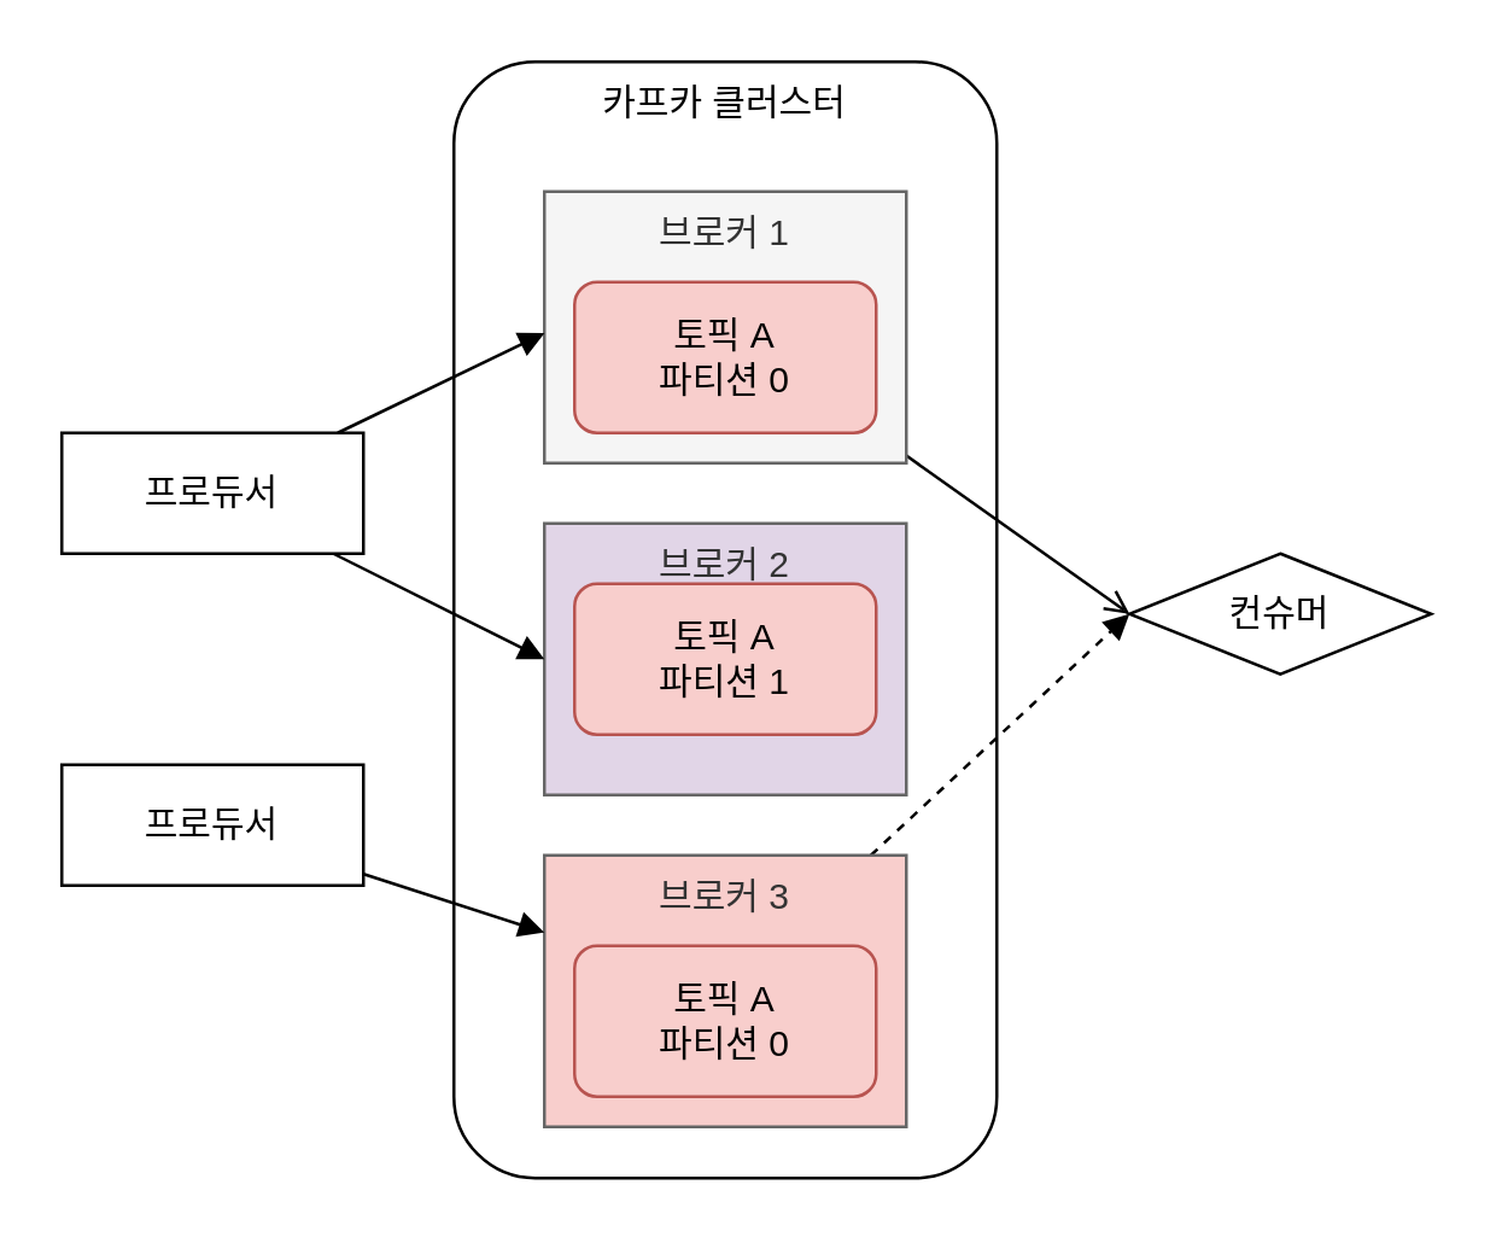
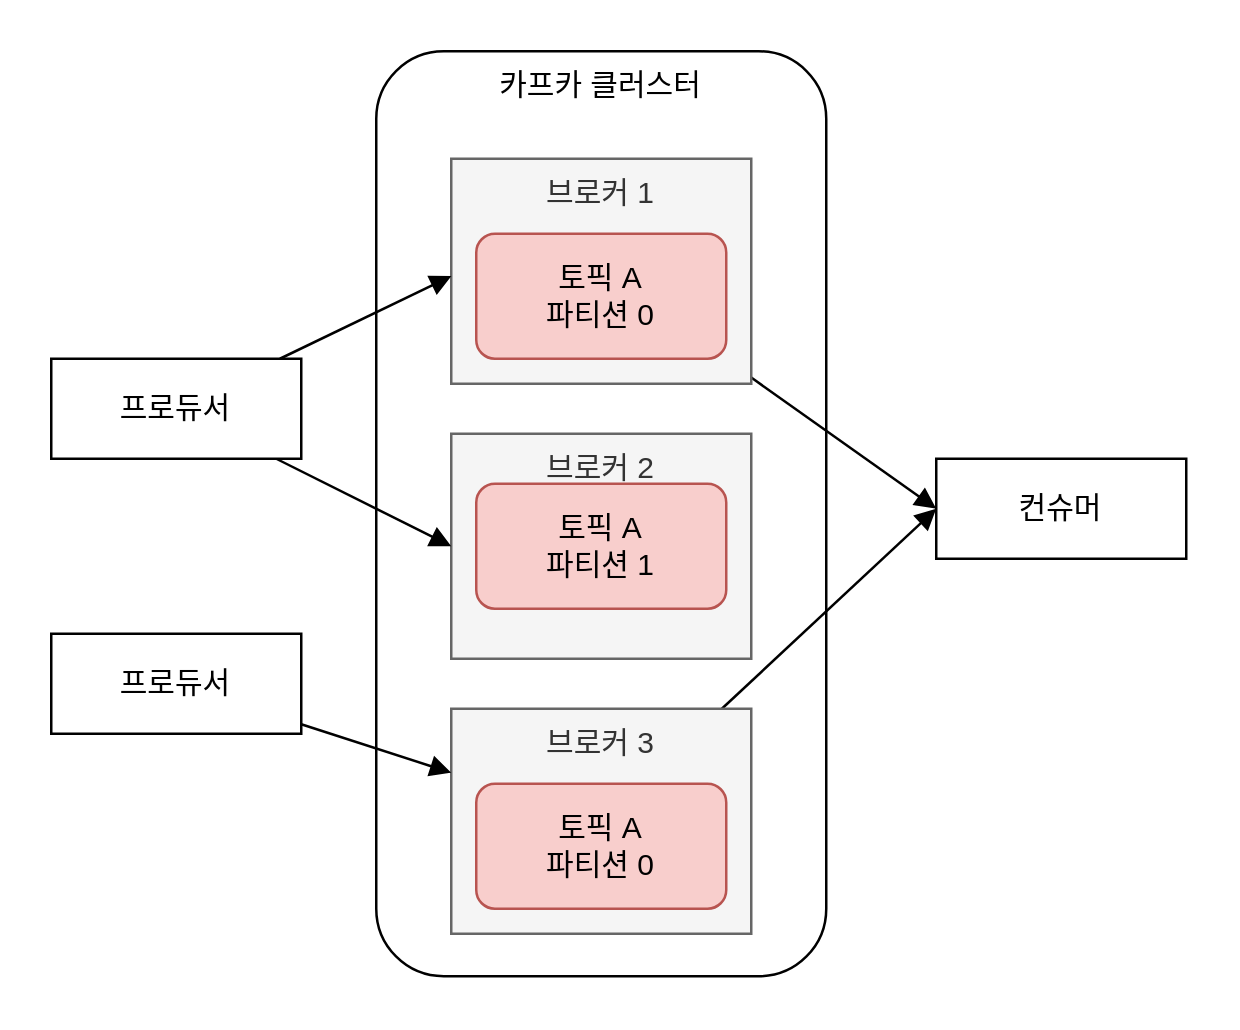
  <mxCell id="0" />
  <mxCell id="1" parent="0" />
  <mxCell id="2" value="카프카 클러스터" style="rounded=1;whiteSpace=wrap;html=1;align=center;verticalAlign=top;" vertex="1" parent="1"><mxGeometry x="150" y="20" width="180" height="370" as="geometry" /></mxCell>
- <mxCell id="3" style="rounded=0;orthogonalLoop=1;jettySize=auto;html=1;entryX=0;entryY=0.5;entryDx=0;entryDy=0;endArrow=open;endFill=1;" edge="1" parent="1" source="4" target="15"><mxGeometry relative="1" as="geometry" /></mxCell>
+ <mxCell id="3" style="rounded=0;orthogonalLoop=1;jettySize=auto;html=1;entryX=0;entryY=0.5;entryDx=0;entryDy=0;endArrow=block;endFill=1;" edge="1" parent="1" source="4" target="15"><mxGeometry relative="1" as="geometry" /></mxCell>
  <mxCell id="4" value="브로커 1" style="rounded=0;whiteSpace=wrap;html=1;verticalAlign=top;fillColor=#f5f5f5;fontColor=#333333;strokeColor=#666666;" vertex="1" parent="1"><mxGeometry x="180" y="63" width="120" height="90" as="geometry" /></mxCell>
  <mxCell id="5" value="토픽 A&lt;br&gt;파티션 0" style="rounded=1;whiteSpace=wrap;html=1;fillColor=#f8cecc;strokeColor=#b85450;" vertex="1" parent="1"><mxGeometry x="190" y="93" width="100" height="50" as="geometry" /></mxCell>
- <mxCell id="6" value="브로커 2" style="rounded=0;whiteSpace=wrap;html=1;verticalAlign=top;fillColor=#e1d5e7;fontColor=#333333;strokeColor=#666666;" vertex="1" parent="1"><mxGeometry x="180" y="173" width="120" height="90" as="geometry" /></mxCell>
+ <mxCell id="6" value="브로커 2" style="rounded=0;whiteSpace=wrap;html=1;verticalAlign=top;fillColor=#f5f5f5;fontColor=#333333;strokeColor=#666666;" vertex="1" parent="1"><mxGeometry x="180" y="173" width="120" height="90" as="geometry" /></mxCell>
  <mxCell id="7" value="토픽 A&lt;br&gt;파티션 1" style="rounded=1;whiteSpace=wrap;html=1;fillColor=#f8cecc;strokeColor=#b85450;" vertex="1" parent="1"><mxGeometry x="190" y="193" width="100" height="50" as="geometry" /></mxCell>
- <mxCell id="8" style="rounded=0;orthogonalLoop=1;jettySize=auto;html=1;entryX=0;entryY=0.5;entryDx=0;entryDy=0;endArrow=block;endFill=1;dashed=1;" edge="1" parent="1" source="9" target="15"><mxGeometry relative="1" as="geometry" /></mxCell>
- <mxCell id="9" value="브로커 3" style="rounded=0;whiteSpace=wrap;html=1;verticalAlign=top;fillColor=#f8cecc;fontColor=#333333;strokeColor=#666666;" vertex="1" parent="1"><mxGeometry x="180" y="283" width="120" height="90" as="geometry" /></mxCell>
+ <mxCell id="8" style="rounded=0;orthogonalLoop=1;jettySize=auto;html=1;entryX=0;entryY=0.5;entryDx=0;entryDy=0;endArrow=block;endFill=1;" edge="1" parent="1" source="9" target="15"><mxGeometry relative="1" as="geometry" /></mxCell>
+ <mxCell id="9" value="브로커 3" style="rounded=0;whiteSpace=wrap;html=1;verticalAlign=top;fillColor=#f5f5f5;fontColor=#333333;strokeColor=#666666;" vertex="1" parent="1"><mxGeometry x="180" y="283" width="120" height="90" as="geometry" /></mxCell>
  <mxCell id="10" value="토픽 A&lt;br&gt;파티션 0" style="rounded=1;whiteSpace=wrap;html=1;fillColor=#f8cecc;strokeColor=#b85450;" vertex="1" parent="1"><mxGeometry x="190" y="313" width="100" height="50" as="geometry" /></mxCell>
  <mxCell id="11" style="rounded=0;orthogonalLoop=1;jettySize=auto;html=1;entryX=0;entryY=0.5;entryDx=0;entryDy=0;endArrow=block;endFill=1;" edge="1" parent="1" source="12" target="6"><mxGeometry relative="1" as="geometry" /></mxCell>
  <mxCell id="12" value="프로듀서" style="rounded=0;whiteSpace=wrap;html=1;" vertex="1" parent="1"><mxGeometry x="20" y="143" width="100" height="40" as="geometry" /></mxCell>
  <mxCell id="13" style="rounded=0;orthogonalLoop=1;jettySize=auto;html=1;endArrow=block;endFill=1;" edge="1" parent="1" source="14" target="9"><mxGeometry relative="1" as="geometry" /></mxCell>
  <mxCell id="14" value="프로듀서" style="rounded=0;whiteSpace=wrap;html=1;" vertex="1" parent="1"><mxGeometry x="20" y="253" width="100" height="40" as="geometry" /></mxCell>
- <mxCell id="15" value="컨슈머" style="rhombus;whiteSpace=wrap;html=1;" vertex="1" parent="1"><mxGeometry x="374" y="183" width="100" height="40" as="geometry" /></mxCell>
+ <mxCell id="15" value="컨슈머" style="rounded=0;whiteSpace=wrap;html=1;" vertex="1" parent="1"><mxGeometry x="374" y="183" width="100" height="40" as="geometry" /></mxCell>
  <mxCell id="16" style="rounded=0;orthogonalLoop=1;jettySize=auto;html=1;entryX=0.167;entryY=0.243;entryDx=0;entryDy=0;entryPerimeter=0;endArrow=block;endFill=1;" edge="1" parent="1" source="12" target="2"><mxGeometry relative="1" as="geometry" /></mxCell>
